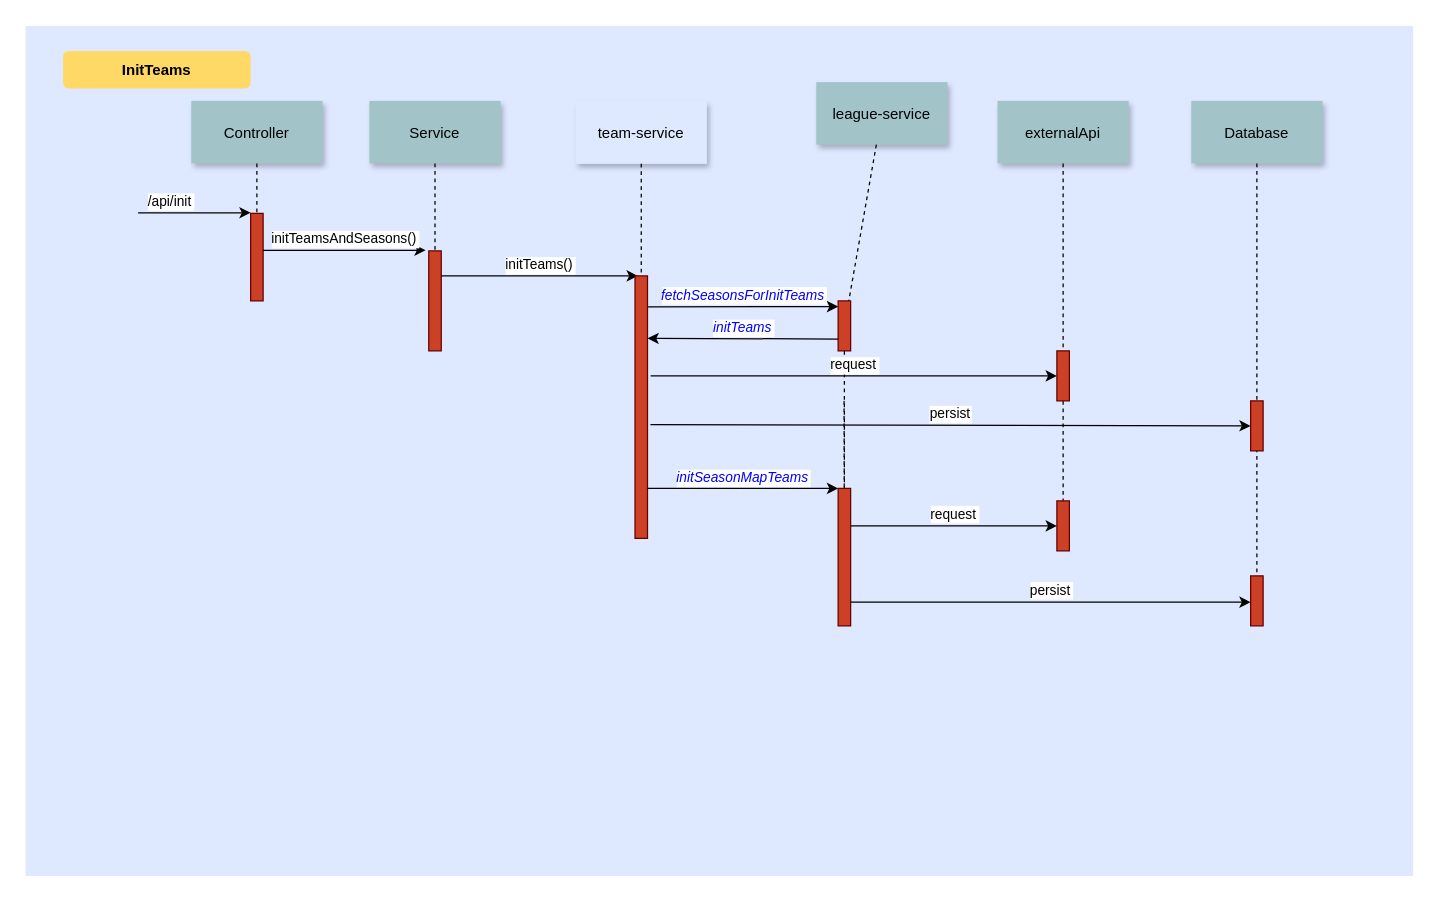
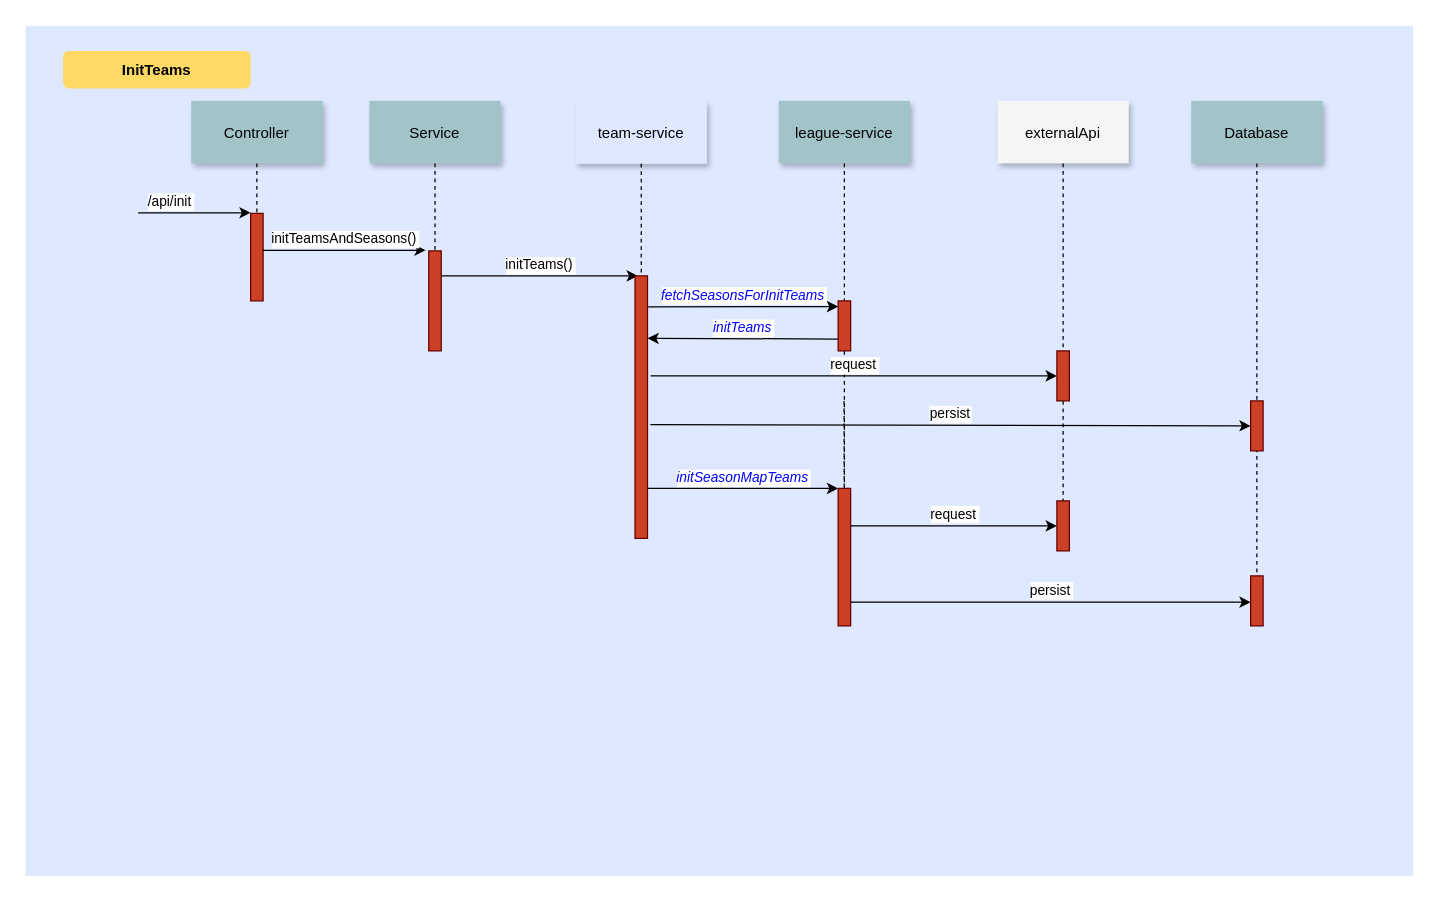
  <mxCell id="0" />
  <mxCell id="1" parent="0" />
  <mxCell id="2" value="" style="fillColor=#DEE8FF;strokeColor=none;movable=0;resizable=0;rotatable=0;deletable=0;editable=0;locked=1;connectable=0;" parent="1" vertex="1"><mxGeometry x="20" width="1110" height="680" as="geometry" y="20" /></mxCell>
  <mxCell id="3" value="" style="fillColor=#CC4125;strokeColor=#660000" parent="1" vertex="1"><mxGeometry x="200" y="170" width="10" height="70" as="geometry" /></mxCell>
  <mxCell id="4" value="/api/init" style="edgeStyle=none;verticalLabelPosition=top;verticalAlign=bottom;labelPosition=left;align=right" parent="1" edge="1"><mxGeometry width="100" height="100" as="geometry"><mxPoint x="110" y="169.5" as="sourcePoint" /><mxPoint x="200" y="169.5" as="targetPoint" /><mxPoint as="offset" /></mxGeometry></mxCell>
  <mxCell id="5" value="Controller" style="shadow=1;fillColor=#A2C4C9;strokeColor=none" parent="1" vertex="1"><mxGeometry x="152.5" y="80" width="105" height="50" as="geometry" /></mxCell>
  <mxCell id="6" value="" style="fillColor=#CC4125;strokeColor=#660000" parent="1" vertex="1"><mxGeometry x="342.5" y="200" width="10" height="80" as="geometry" /></mxCell>
  <mxCell id="7" value="Service" style="shadow=1;fillColor=#A2C4C9;strokeColor=none" parent="1" vertex="1"><mxGeometry x="295" y="80" width="105" height="50" as="geometry" /></mxCell>
  <mxCell id="8" value="" style="edgeStyle=none;endArrow=none;dashed=1" parent="1" source="7" target="6" edge="1"><mxGeometry x="272.335" y="165" width="100" height="100" as="geometry"><mxPoint x="347.259" y="130" as="sourcePoint" /><mxPoint x="347.576" y="185" as="targetPoint" /></mxGeometry></mxCell>
  <mxCell id="9" value="initTeamsAndSeasons()" style="edgeStyle=none;verticalLabelPosition=top;verticalAlign=bottom" parent="1" edge="1"><mxGeometry width="100" height="100" as="geometry"><mxPoint x="210" y="199.5" as="sourcePoint" /><mxPoint x="340" y="199.5" as="targetPoint" /><mxPoint as="offset" /></mxGeometry></mxCell>
  <mxCell id="10" value="" style="edgeStyle=none;endArrow=none" parent="1" edge="1"><mxGeometry x="437.043" y="270" width="100" height="100" as="geometry"><mxPoint x="514.784" y="240" as="sourcePoint" /><mxPoint x="514.543" y="260" as="targetPoint" /></mxGeometry></mxCell>
  <mxCell id="11" value="initTeams()" style="edgeStyle=elbowEdgeStyle;elbow=vertical;verticalLabelPosition=top;verticalAlign=bottom" parent="1" edge="1"><mxGeometry x="350" y="290" width="100" height="100" as="geometry"><mxPoint x="352.5" y="220" as="sourcePoint" /><mxPoint x="509.784" y="220" as="targetPoint" /></mxGeometry></mxCell>
- <mxCell id="12" value="league-service" style="shadow=1;fillColor=#A2C4C9;strokeColor=none" parent="1" vertex="1"><mxGeometry x="652.5" y="65" width="105" height="50" as="geometry" /></mxCell>
+ <mxCell id="12" value="league-service" style="shadow=1;fillColor=#A2C4C9;strokeColor=none" parent="1" vertex="1"><mxGeometry x="622.5" y="80" width="105" height="50" as="geometry" /></mxCell>
  <mxCell id="13" value="" style="edgeStyle=none;endArrow=none;dashed=1" parent="1" source="33" target="26" edge="1"><mxGeometry x="614.488" y="175.0" width="100" height="100" as="geometry"><mxPoint x="674.653" y="130" as="sourcePoint" /><mxPoint x="674.653" y="280" as="targetPoint" /></mxGeometry></mxCell>
- <mxCell id="14" value="externalApi" style="shadow=1;fillColor=#A2C4C9;strokeColor=none" parent="1" vertex="1"><mxGeometry x="797.5" y="80" width="105" height="50" as="geometry" /></mxCell>
+ <mxCell id="14" value="externalApi" style="shadow=1;fillColor=#f5f5f5;strokeColor=none;" parent="1" vertex="1"><mxGeometry x="797.5" y="80" width="105" height="50" as="geometry" /></mxCell>
  <mxCell id="15" value="" style="edgeStyle=none;endArrow=none;dashed=1;entryX=0.5;entryY=0;entryDx=0;entryDy=0;" parent="1" source="24" target="28" edge="1"><mxGeometry x="727.335" y="165" width="100" height="100" as="geometry"><mxPoint x="849.759" y="130" as="sourcePoint" /><mxPoint x="850" y="309.394" as="targetPoint" /></mxGeometry></mxCell>
  <mxCell id="16" value="Database" style="shadow=1;fillColor=#A2C4C9;strokeColor=none" parent="1" vertex="1"><mxGeometry x="952.5" y="80" width="105" height="50" as="geometry" /></mxCell>
  <mxCell id="17" value="" style="edgeStyle=elbowEdgeStyle;elbow=horizontal;endArrow=none;dashed=1" parent="1" source="5" target="3" edge="1"><mxGeometry x="230.0" y="310" width="100" height="100" as="geometry"><mxPoint x="230" y="430" as="sourcePoint" /><mxPoint x="330" y="330" as="targetPoint" /></mxGeometry></mxCell>
  <mxCell id="18" value="InitTeams" style="rounded=1;fontStyle=1;fillColor=#FFD966;strokeColor=none" parent="1" vertex="1"><mxGeometry x="50" y="40" width="150" height="30" as="geometry" /></mxCell>
  <mxCell id="19" value="team-service" style="shadow=1;fillColor=#dee8ff;strokeColor=none;" parent="1" vertex="1"><mxGeometry x="460" y="80.39" width="105" height="50" as="geometry" /></mxCell>
  <mxCell id="20" value="" style="edgeStyle=none;endArrow=none;dashed=1" parent="1" source="22" edge="1"><mxGeometry x="614.488" y="175.0" width="100" height="100" as="geometry"><mxPoint x="512.153" y="130.39" as="sourcePoint" /><mxPoint x="512.5" y="289.39" as="targetPoint" /></mxGeometry></mxCell>
  <mxCell id="21" value="" style="edgeStyle=none;endArrow=none;dashed=1" parent="1" source="19" target="22" edge="1"><mxGeometry x="614.488" y="175.0" width="100" height="100" as="geometry"><mxPoint x="513" y="130" as="sourcePoint" /><mxPoint x="512.5" y="289.39" as="targetPoint" /></mxGeometry></mxCell>
  <mxCell id="22" value="" style="fillColor=#CC4125;strokeColor=#660000" parent="1" vertex="1"><mxGeometry x="507.5" y="220" width="10" height="210" as="geometry" /></mxCell>
  <mxCell id="23" value="" style="edgeStyle=none;endArrow=none;dashed=1" parent="1" source="14" target="24" edge="1"><mxGeometry x="727.335" y="165" width="100" height="100" as="geometry"><mxPoint x="850" y="130" as="sourcePoint" /><mxPoint x="850" y="309.394" as="targetPoint" /></mxGeometry></mxCell>
  <mxCell id="24" value="" style="fillColor=#CC4125;strokeColor=#660000" parent="1" vertex="1"><mxGeometry x="845" y="280" width="10" height="40" as="geometry" /></mxCell>
  <mxCell id="25" value="" style="edgeStyle=none;endArrow=none;dashed=1" parent="1" target="26" edge="1"><mxGeometry x="376.571" y="339.697" width="100" height="100" as="geometry"><mxPoint x="674.76" y="320" as="sourcePoint" /><mxPoint x="674.76" y="524" as="targetPoint" /></mxGeometry></mxCell>
  <mxCell id="26" value="" style="fillColor=#CC4125;strokeColor=#660000" parent="1" vertex="1"><mxGeometry x="670" y="390" width="10" height="110" as="geometry" /></mxCell>
  <mxCell id="27" value="initSeasonMapTeams" style="edgeStyle=elbowEdgeStyle;elbow=vertical;verticalLabelPosition=top;verticalAlign=bottom;fontStyle=2;fontColor=#0000FF;" parent="1" edge="1"><mxGeometry x="540" y="270" width="100" height="100" as="geometry"><mxPoint x="517.5" y="390" as="sourcePoint" /><mxPoint x="670" y="390.29" as="targetPoint" /><Array as="points"><mxPoint x="600" y="390" /></Array></mxGeometry></mxCell>
  <mxCell id="28" value="" style="fillColor=#CC4125;strokeColor=#660000" parent="1" vertex="1"><mxGeometry x="845" y="400" width="10" height="40" as="geometry" /></mxCell>
  <mxCell id="29" value="" style="edgeStyle=none;endArrow=none;dashed=1" parent="1" source="16" target="30" edge="1"><mxGeometry x="956.571" y="205" width="100" height="100" as="geometry"><mxPoint x="1005" y="130" as="sourcePoint" /><mxPoint x="1005" y="488" as="targetPoint" /></mxGeometry></mxCell>
  <mxCell id="30" value="" style="fillColor=#CC4125;strokeColor=#660000" parent="1" vertex="1"><mxGeometry x="1000" y="460" width="10" height="40" as="geometry" /></mxCell>
  <mxCell id="31" value="" style="fillColor=#CC4125;strokeColor=#660000" parent="1" vertex="1"><mxGeometry x="1000" y="320" width="10" height="40" as="geometry" /></mxCell>
  <mxCell id="32" value="" style="edgeStyle=none;endArrow=none;dashed=1" parent="1" source="12" target="33" edge="1"><mxGeometry x="614.488" y="175.0" width="100" height="100" as="geometry"><mxPoint x="675" y="130" as="sourcePoint" /><mxPoint x="675" y="300" as="targetPoint" /></mxGeometry></mxCell>
  <mxCell id="33" value="" style="fillColor=#CC4125;strokeColor=#660000" parent="1" vertex="1"><mxGeometry x="670" y="240" width="10" height="40" as="geometry" /></mxCell>
  <mxCell id="34" value="fetchSeasonsForInitTeams" style="edgeStyle=elbowEdgeStyle;elbow=vertical;verticalLabelPosition=top;verticalAlign=bottom;fontStyle=2;fontColor=#0000FF;" parent="1" edge="1"><mxGeometry x="540" y="270" width="100" height="100" as="geometry"><mxPoint x="518" y="244.87" as="sourcePoint" /><mxPoint x="670" y="244.87" as="targetPoint" /><Array as="points"><mxPoint x="600" y="244.58" /></Array></mxGeometry></mxCell>
  <mxCell id="35" value="initTeams" style="edgeStyle=elbowEdgeStyle;elbow=vertical;verticalLabelPosition=top;verticalAlign=bottom;exitX=1;exitY=0.5;exitDx=0;exitDy=0;fontStyle=2;fontColor=#0000FF;" parent="1" target="22" edge="1"><mxGeometry x="540" y="270" width="100" height="100" as="geometry"><mxPoint x="670" y="270.5" as="sourcePoint" /><mxPoint x="550" y="270" as="targetPoint" /><Array as="points"><mxPoint x="415" y="270" /></Array></mxGeometry></mxCell>
  <mxCell id="36" value="request" style="edgeStyle=elbowEdgeStyle;elbow=vertical;verticalLabelPosition=top;verticalAlign=bottom;entryX=0;entryY=0.5;entryDx=0;entryDy=0;" parent="1" target="24" edge="1"><mxGeometry x="350" y="290" width="100" height="100" as="geometry"><mxPoint x="520" y="300" as="sourcePoint" /><mxPoint x="840" y="300" as="targetPoint" /></mxGeometry></mxCell>
  <mxCell id="37" value="persist" style="edgeStyle=elbowEdgeStyle;elbow=vertical;verticalLabelPosition=top;verticalAlign=bottom;exitX=1.236;exitY=0.567;exitDx=0;exitDy=0;exitPerimeter=0;" parent="1" source="22" edge="1"><mxGeometry x="350" y="290" width="100" height="100" as="geometry"><mxPoint x="530" y="339.71" as="sourcePoint" /><mxPoint x="1000" y="340" as="targetPoint" /></mxGeometry></mxCell>
  <mxCell id="38" value="request" style="edgeStyle=elbowEdgeStyle;elbow=vertical;verticalLabelPosition=top;verticalAlign=bottom;entryX=0;entryY=0.5;entryDx=0;entryDy=0;" parent="1" edge="1"><mxGeometry x="350" y="290" width="100" height="100" as="geometry"><mxPoint x="680" y="420" as="sourcePoint" /><mxPoint x="845" y="419.43" as="targetPoint" /></mxGeometry></mxCell>
  <mxCell id="39" value="persist" style="edgeStyle=elbowEdgeStyle;elbow=vertical;verticalLabelPosition=top;verticalAlign=bottom;" parent="1" edge="1"><mxGeometry x="350" y="290" width="100" height="100" as="geometry"><mxPoint x="680" y="481" as="sourcePoint" /><mxPoint x="1000" y="480.5" as="targetPoint" /></mxGeometry></mxCell>
